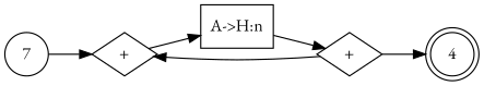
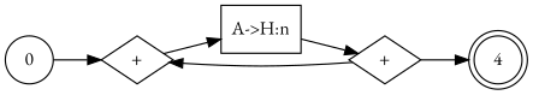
  digraph {
    rankdir=LR
    fontname="EB Garamond"
    node [shape=diamond fontname="EB Garamond"]
    edge [fontname="EB Garamond"]
-   0 [shape=circle label=7]
+   0 [shape=circle]
    n2 [label="+"]
    n3 [label="A->H:n" shape=rect]
    n4 [label="+"]
    4 [shape=doublecircle]
    0 -> n2
    n2 -> n3
    n3 -> n4
    n4 -> n2
    n4 -> 4
  }
